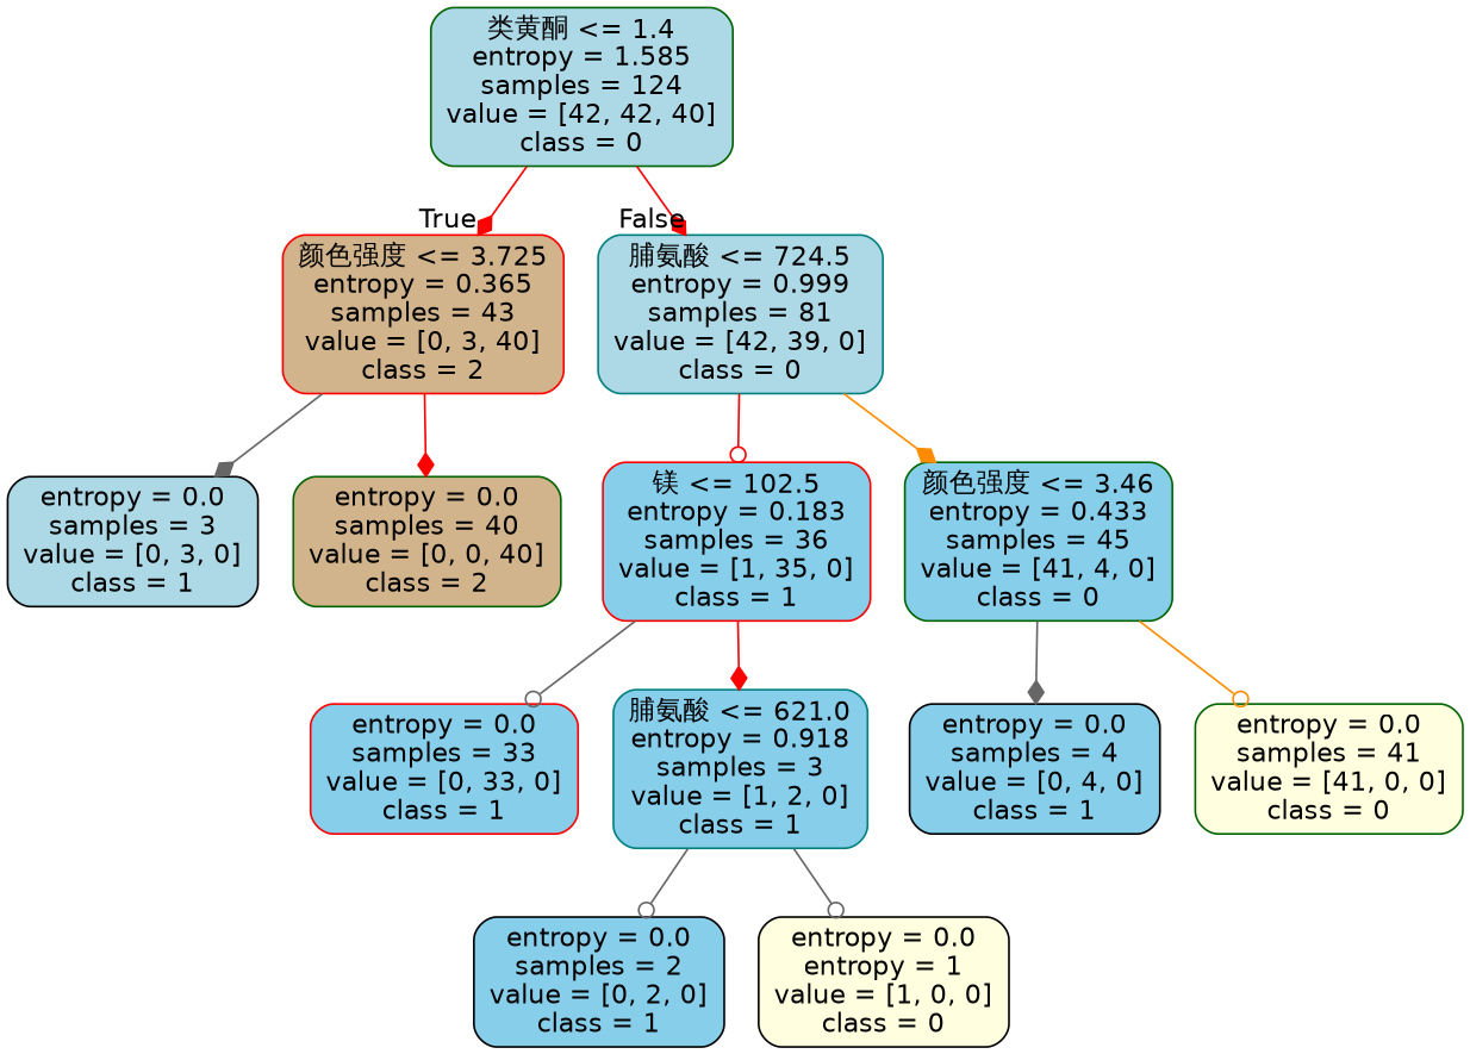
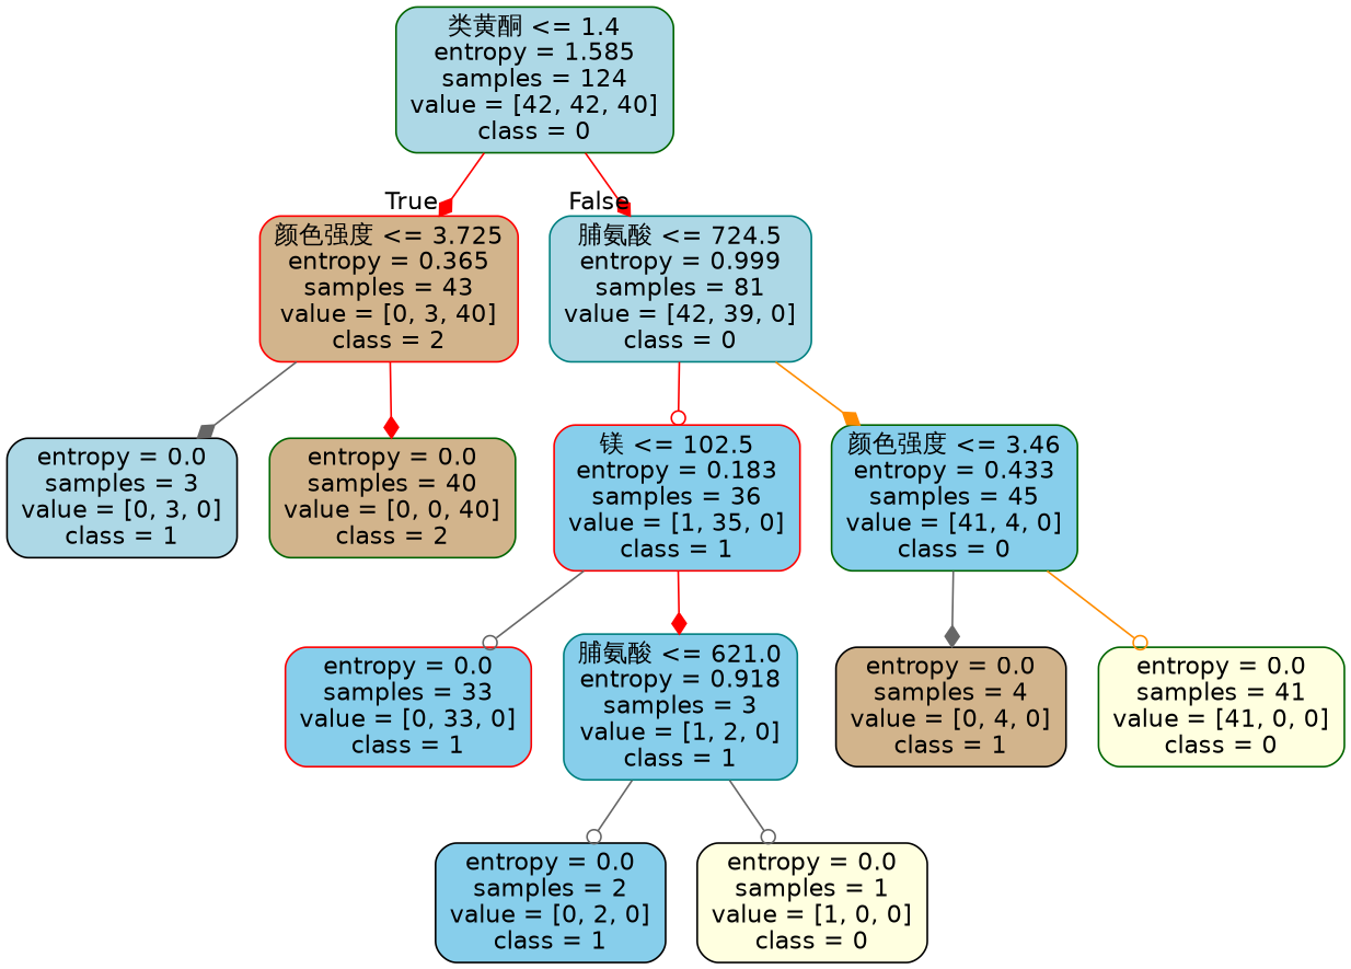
  digraph {
    node [color=darkgreen fillcolor=skyblue fontname=helvetica shape=box style="filled, rounded"]
    edge [arrowhead=diamond color=red fontname=helvetica]
    n1 [fillcolor=lightblue label="类黄酮 <= 1.4\nentropy = 1.585\nsamples = 124\nvalue = [42, 42, 40]\nclass = 0"]
    n2 [color=red fillcolor=tan label="颜色强度 <= 3.725\nentropy = 0.365\nsamples = 43\nvalue = [0, 3, 40]\nclass = 2"]
    n3 [color=teal fillcolor=lightblue label="脯氨酸 <= 724.5\nentropy = 0.999\nsamples = 81\nvalue = [42, 39, 0]\nclass = 0"]
    n4 [color=black fillcolor=lightblue label="entropy = 0.0\nsamples = 3\nvalue = [0, 3, 0]\nclass = 1"]
    n5 [fillcolor=tan label="entropy = 0.0\nsamples = 40\nvalue = [0, 0, 40]\nclass = 2"]
    n6 [color=red label="镁 <= 102.5\nentropy = 0.183\nsamples = 36\nvalue = [1, 35, 0]\nclass = 1"]
    n7 [label="颜色强度 <= 3.46\nentropy = 0.433\nsamples = 45\nvalue = [41, 4, 0]\nclass = 0"]
    n8 [color=red label="entropy = 0.0\nsamples = 33\nvalue = [0, 33, 0]\nclass = 1"]
    n9 [color=teal label="脯氨酸 <= 621.0\nentropy = 0.918\nsamples = 3\nvalue = [1, 2, 0]\nclass = 1"]
-   n10 [color=black label="entropy = 0.0\nsamples = 4\nvalue = [0, 4, 0]\nclass = 1"]
+   n10 [color=black fillcolor=tan label="entropy = 0.0\nsamples = 4\nvalue = [0, 4, 0]\nclass = 1"]
    n11 [fillcolor=lightyellow label="entropy = 0.0\nsamples = 41\nvalue = [41, 0, 0]\nclass = 0"]
    n12 [color=black label="entropy = 0.0\nsamples = 2\nvalue = [0, 2, 0]\nclass = 1"]
-   n13 [color=black fillcolor=lightyellow label="entropy = 0.0\nentropy = 1\nvalue = [1, 0, 0]\nclass = 0"]
+   n13 [color=black fillcolor=lightyellow label="entropy = 0.0\nsamples = 1\nvalue = [1, 0, 0]\nclass = 0"]
    n1 -> n2 [headlabel=True labelangle=45 labeldistance=2.5]
    n1 -> n3 [headlabel=False labelangle=-45 labeldistance=2.5]
    n2 -> n4 [color=gray40]
    n2 -> n5
    n3 -> n6 [arrowhead=odot]
    n3 -> n7 [color=darkorange]
    n6 -> n8 [arrowhead=odot color=gray40]
    n6 -> n9
    n7 -> n10 [color=gray40]
    n7 -> n11 [arrowhead=odot color=darkorange]
    n9 -> n12 [arrowhead=odot color=gray40]
    n9 -> n13 [arrowhead=odot color=gray40]
  }
